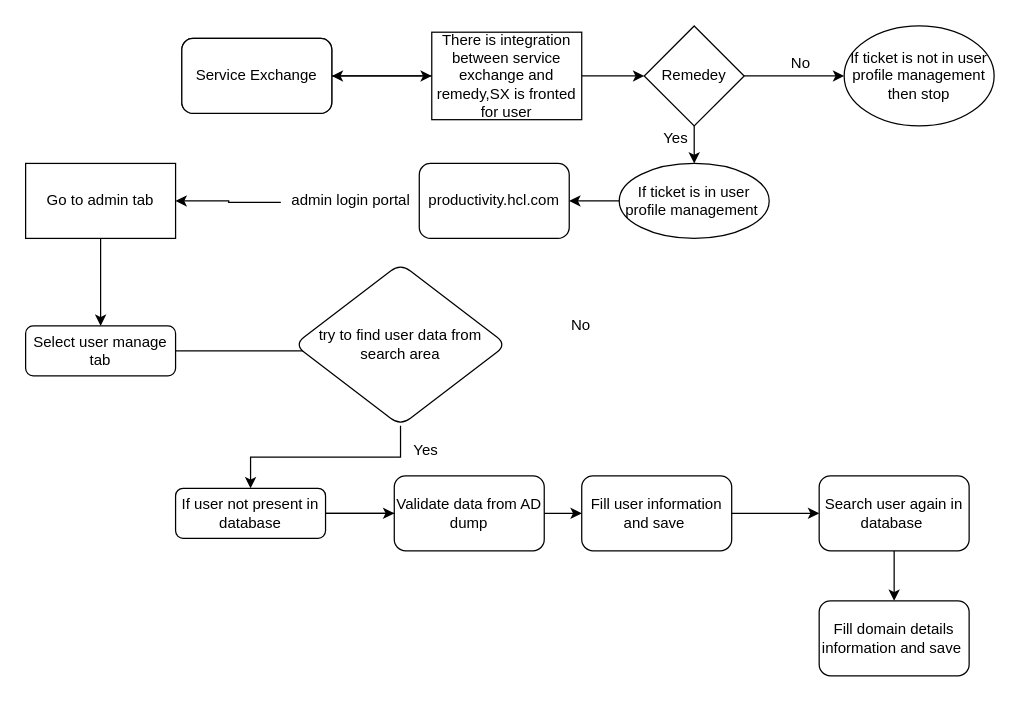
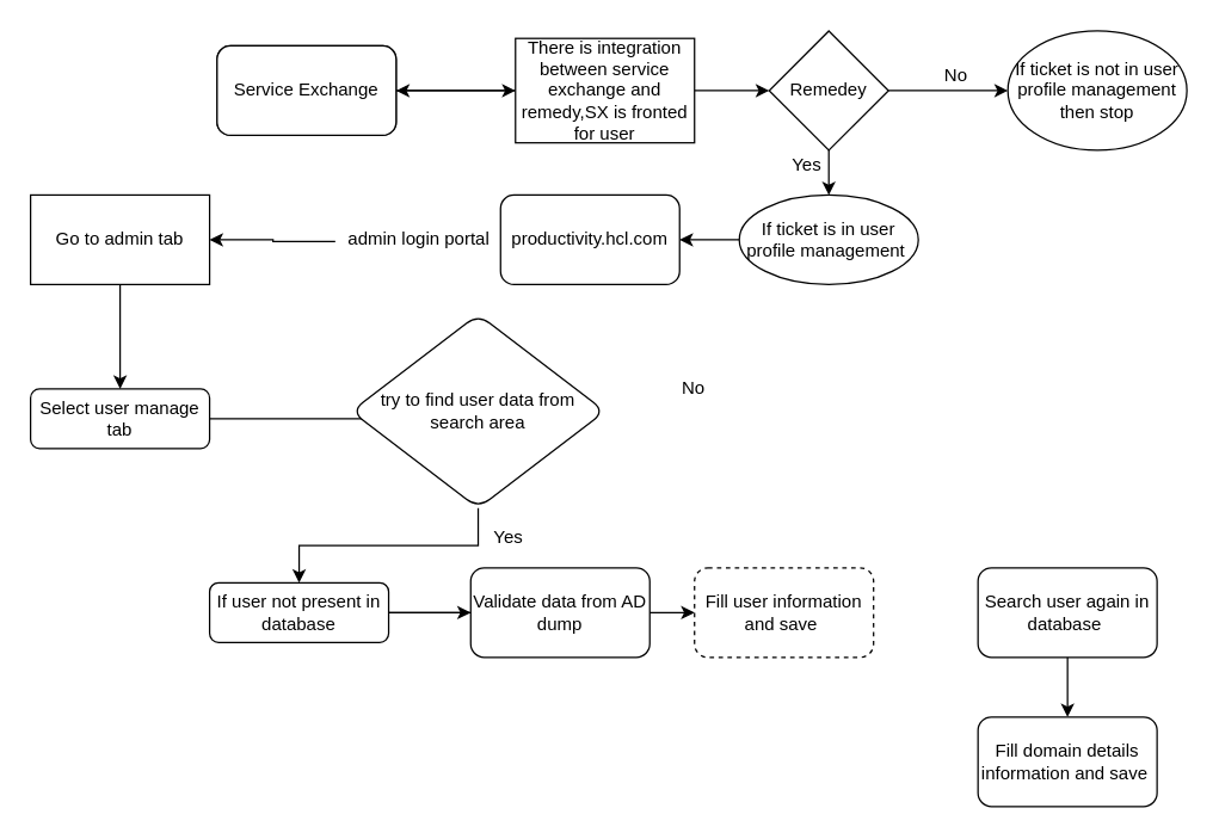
  <mxCell id="0" />
  <mxCell id="1" parent="0" />
  <mxCell id="2" value="" style="edgeStyle=orthogonalEdgeStyle;rounded=0;orthogonalLoop=1;jettySize=auto;html=1;startArrow=none;" parent="1" source="10" target="6" edge="1"><mxGeometry relative="1" as="geometry"><Array as="points" /></mxGeometry></mxCell>
  <mxCell id="3" value="" style="edgeStyle=orthogonalEdgeStyle;rounded=0;orthogonalLoop=1;jettySize=auto;html=1;" parent="1" target="11" edge="1"><mxGeometry relative="1" as="geometry"><mxPoint x="339" y="170" as="sourcePoint" /><Array as="points"><mxPoint x="339" y="160" /></Array></mxGeometry></mxCell>
  <mxCell id="4" value="" style="edgeStyle=orthogonalEdgeStyle;rounded=0;orthogonalLoop=1;jettySize=auto;html=1;" parent="1" source="5" edge="1"><mxGeometry relative="1" as="geometry"><mxPoint x="265" y="280" as="targetPoint" /></mxGeometry></mxCell>
  <mxCell id="5" value="Select user manage tab" style="rounded=1;whiteSpace=wrap;html=1;fontSize=12;glass=0;strokeWidth=1;shadow=0;" parent="1" vertex="1"><mxGeometry x="20" y="260" width="120" height="40" as="geometry" /></mxCell>
  <mxCell id="6" value="service exchange(user raised ticket)" style="whiteSpace=wrap;html=1;rounded=1;glass=0;strokeWidth=1;shadow=0;" parent="1" vertex="1"><mxGeometry x="145" y="30" width="120" height="60" as="geometry" /></mxCell>
  <mxCell id="7" value="" style="edgeStyle=orthogonalEdgeStyle;rounded=0;orthogonalLoop=1;jettySize=auto;html=1;" parent="1" source="8" target="10" edge="1"><mxGeometry relative="1" as="geometry" /></mxCell>
  <mxCell id="8" value="Service Exchange" style="whiteSpace=wrap;html=1;rounded=1;glass=0;strokeWidth=1;shadow=0;" parent="1" vertex="1"><mxGeometry x="145" y="30" width="120" height="60" as="geometry" /></mxCell>
  <mxCell id="9" value="" style="edgeStyle=orthogonalEdgeStyle;rounded=0;orthogonalLoop=1;jettySize=auto;html=1;" parent="1" source="10" target="20" edge="1"><mxGeometry relative="1" as="geometry" /></mxCell>
  <mxCell id="10" value="There is integration between service exchange and remedy,SX is fronted for user" style="whiteSpace=wrap;html=1;" parent="1" vertex="1"><mxGeometry x="345" y="25" width="120" height="70" as="geometry" /></mxCell>
  <mxCell id="11" value="productivity.hcl.com" style="whiteSpace=wrap;html=1;rounded=1;glass=0;strokeWidth=1;shadow=0;" parent="1" vertex="1"><mxGeometry x="335" y="130" width="120" height="60" as="geometry" /></mxCell>
  <mxCell id="12" value="" style="edgeStyle=orthogonalEdgeStyle;rounded=0;orthogonalLoop=1;jettySize=auto;html=1;exitX=-0.007;exitY=0.56;exitDx=0;exitDy=0;exitPerimeter=0;" parent="1" source="13" target="26" edge="1"><mxGeometry relative="1" as="geometry" /></mxCell>
  <mxCell id="13" value="admin login portal" style="text;html=1;align=center;verticalAlign=middle;resizable=0;points=[];autosize=1;strokeColor=none;fillColor=none;" parent="1" vertex="1"><mxGeometry x="225" y="150" width="110" height="20" as="geometry" /></mxCell>
  <mxCell id="14" value="" style="edgeStyle=orthogonalEdgeStyle;rounded=0;orthogonalLoop=1;jettySize=auto;html=1;" parent="1" source="15" target="34" edge="1"><mxGeometry relative="1" as="geometry" /></mxCell>
  <mxCell id="15" value="Search user again in database&amp;nbsp;" style="rounded=1;whiteSpace=wrap;html=1;glass=0;strokeWidth=1;shadow=0;" parent="1" vertex="1"><mxGeometry x="655" y="380" width="120" height="60" as="geometry" /></mxCell>
- <mxCell id="16" value="" style="edgeStyle=orthogonalEdgeStyle;rounded=0;orthogonalLoop=1;jettySize=auto;html=1;" parent="1" source="17" target="15" edge="1"><mxGeometry relative="1" as="geometry" /></mxCell>
- <mxCell id="17" value="Fill user information and save&amp;nbsp;" style="whiteSpace=wrap;html=1;rounded=1;glass=0;strokeWidth=1;shadow=0;" parent="1" vertex="1"><mxGeometry x="465" y="380" width="120" height="60" as="geometry" /></mxCell>
+ <mxCell id="17" value="Fill user information and save&amp;nbsp;" style="whiteSpace=wrap;html=1;rounded=1;glass=0;strokeWidth=1;shadow=0;dashed=1;" parent="1" vertex="1"><mxGeometry x="465" y="380" width="120" height="60" as="geometry" /></mxCell>
  <mxCell id="18" value="" style="edgeStyle=orthogonalEdgeStyle;rounded=0;orthogonalLoop=1;jettySize=auto;html=1;" parent="1" source="20" target="21" edge="1"><mxGeometry relative="1" as="geometry" /></mxCell>
  <mxCell id="19" value="" style="edgeStyle=orthogonalEdgeStyle;rounded=0;orthogonalLoop=1;jettySize=auto;html=1;" parent="1" source="20" target="23" edge="1"><mxGeometry relative="1" as="geometry" /></mxCell>
  <mxCell id="20" value="Remedey" style="rhombus;whiteSpace=wrap;html=1;" parent="1" vertex="1"><mxGeometry x="515" y="20" width="80" height="80" as="geometry" /></mxCell>
  <mxCell id="21" value="&lt;span&gt;If ticket is not in user profile management then stop&lt;/span&gt;" style="ellipse;whiteSpace=wrap;html=1;" parent="1" vertex="1"><mxGeometry x="675" y="20" width="120" height="80" as="geometry" /></mxCell>
  <mxCell id="22" value="" style="edgeStyle=orthogonalEdgeStyle;rounded=0;orthogonalLoop=1;jettySize=auto;html=1;" parent="1" source="23" target="11" edge="1"><mxGeometry relative="1" as="geometry" /></mxCell>
  <mxCell id="23" value="If ticket is in user profile management&amp;nbsp;" style="ellipse;whiteSpace=wrap;html=1;" parent="1" vertex="1"><mxGeometry x="495" y="130" width="120" height="60" as="geometry" /></mxCell>
  <mxCell id="24" value="Yes" style="text;html=1;resizable=0;autosize=1;align=center;verticalAlign=middle;points=[];fillColor=none;strokeColor=none;rounded=0;" parent="1" vertex="1"><mxGeometry x="525" y="100" width="30" height="20" as="geometry" /></mxCell>
  <mxCell id="25" value="" style="edgeStyle=orthogonalEdgeStyle;rounded=0;orthogonalLoop=1;jettySize=auto;html=1;" parent="1" source="26" target="5" edge="1"><mxGeometry relative="1" as="geometry" /></mxCell>
  <mxCell id="26" value="Go to admin tab" style="whiteSpace=wrap;html=1;" parent="1" vertex="1"><mxGeometry x="20" y="130" width="120" height="60" as="geometry" /></mxCell>
  <mxCell id="27" value="" style="edgeStyle=orthogonalEdgeStyle;rounded=0;orthogonalLoop=1;jettySize=auto;html=1;" parent="1" source="28" target="33" edge="1"><mxGeometry relative="1" as="geometry" /></mxCell>
  <mxCell id="28" value="&lt;span&gt;try to find user data from search area&lt;/span&gt;" style="rhombus;whiteSpace=wrap;html=1;rounded=1;glass=0;strokeWidth=1;shadow=0;" parent="1" vertex="1"><mxGeometry x="235" y="210" width="170" height="130" as="geometry" /></mxCell>
  <mxCell id="29" value="No" style="text;html=1;resizable=0;autosize=1;align=center;verticalAlign=middle;points=[];fillColor=none;strokeColor=none;rounded=0;" parent="1" vertex="1"><mxGeometry x="449" y="250" width="30" height="20" as="geometry" /></mxCell>
  <mxCell id="30" value="No" style="text;html=1;resizable=0;autosize=1;align=center;verticalAlign=middle;points=[];fillColor=none;strokeColor=none;rounded=0;" parent="1" vertex="1"><mxGeometry x="625" y="40" width="30" height="20" as="geometry" /></mxCell>
  <mxCell id="31" value="" style="edgeStyle=orthogonalEdgeStyle;rounded=0;orthogonalLoop=1;jettySize=auto;html=1;" parent="1" source="33" target="17" edge="1"><mxGeometry relative="1" as="geometry" /></mxCell>
  <mxCell id="32" value="" style="edgeStyle=orthogonalEdgeStyle;rounded=0;orthogonalLoop=1;jettySize=auto;html=1;" parent="1" source="33" target="36" edge="1"><mxGeometry relative="1" as="geometry" /></mxCell>
  <mxCell id="33" value="If user not present in database" style="whiteSpace=wrap;html=1;rounded=1;glass=0;strokeWidth=1;shadow=0;" parent="1" vertex="1"><mxGeometry x="140" y="390" width="120" height="40" as="geometry" /></mxCell>
  <mxCell id="34" value="&lt;span&gt;Fill domain details information and save&amp;nbsp;&lt;/span&gt;" style="rounded=1;whiteSpace=wrap;html=1;glass=0;strokeWidth=1;shadow=0;" parent="1" vertex="1"><mxGeometry x="655" y="480" width="120" height="60" as="geometry" /></mxCell>
  <mxCell id="35" value="Yes" style="text;html=1;resizable=0;autosize=1;align=center;verticalAlign=middle;points=[];fillColor=none;strokeColor=none;rounded=0;" parent="1" vertex="1"><mxGeometry x="325" y="350" width="30" height="20" as="geometry" /></mxCell>
  <mxCell id="36" value="Validate data from AD dump" style="whiteSpace=wrap;html=1;rounded=1;glass=0;strokeWidth=1;shadow=0;" parent="1" vertex="1"><mxGeometry x="315" y="380" width="120" height="60" as="geometry" /></mxCell>
